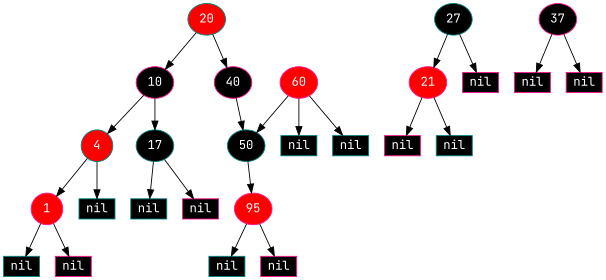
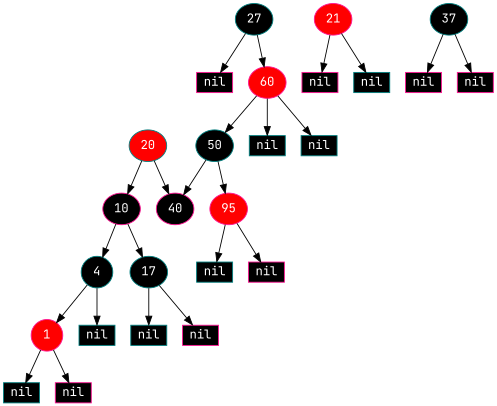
  digraph {
    fontname="JetBrains Mono"
    node [color=teal fillcolor=black fontcolor=white fontname="JetBrains Mono" style=filled shape=box]
    edge [fontname="JetBrains Mono"]
    20 [fillcolor=red width=0.5 shape=""]
    10 [color=deeppink width=0.5 shape=""]
    40 [color=deeppink width=0.5 shape=""]
-   4 [fillcolor=red width=0.5 shape=""]
+   4 [width=0.5 shape=""]
    17 [width=0.5 shape=""]
    50 [width=0.5 shape=""]
    1 [color=deeppink fillcolor=red width=0.5 shape=""]
    n8 [height=0.2 label=nil width=0.3]
    n9 [height=0.2 label=nil width=0.3]
    n10 [color=deeppink height=0.2 label=nil width=0.3]
    n11 [color=deeppink fillcolor=red label=95 width=0.5 shape=""]
    n12 [height=0.2 label=nil width=0.3]
    n13 [color=deeppink height=0.2 label=nil width=0.3]
    27 [width=0.5 shape=""]
    21 [color=deeppink fillcolor=red width=0.5 shape=""]
    n16 [color=deeppink height=0.2 label=nil width=0.3]
-   37 [color=deeppink width=0.5 shape=""]
+   37 [width=0.5 shape=""]
    n18 [color=deeppink height=0.2 label=nil width=0.3]
    n19 [color=deeppink height=0.2 label=nil width=0.3]
    n20 [height=0.2 label=nil width=0.3]
    n21 [color=deeppink height=0.2 label=nil width=0.3]
    60 [color=deeppink fillcolor=red width=0.5 shape=""]
    n23 [height=0.2 label=nil width=0.3]
    n24 [height=0.2 label=nil width=0.3]
    n25 [color=deeppink height=0.2 label=nil width=0.3]
    n26 [height=0.2 label=nil width=0.3]
    20 -> 10
    20 -> 40
    10 -> 4
    10 -> 17
-   40 -> 50
+   50 -> 40
    4 -> 1
    4 -> n8
    17 -> n9
    17 -> n10
    50 -> n11
    1 -> n12
    1 -> n13
    n11 -> n20
    n11 -> n21
-   27 -> 21
+   27 -> 60
    27 -> n16
    21 -> n25
    21 -> n26
    37 -> n18
    37 -> n19
    60 -> 50
    60 -> n23
    60 -> n24
  }
